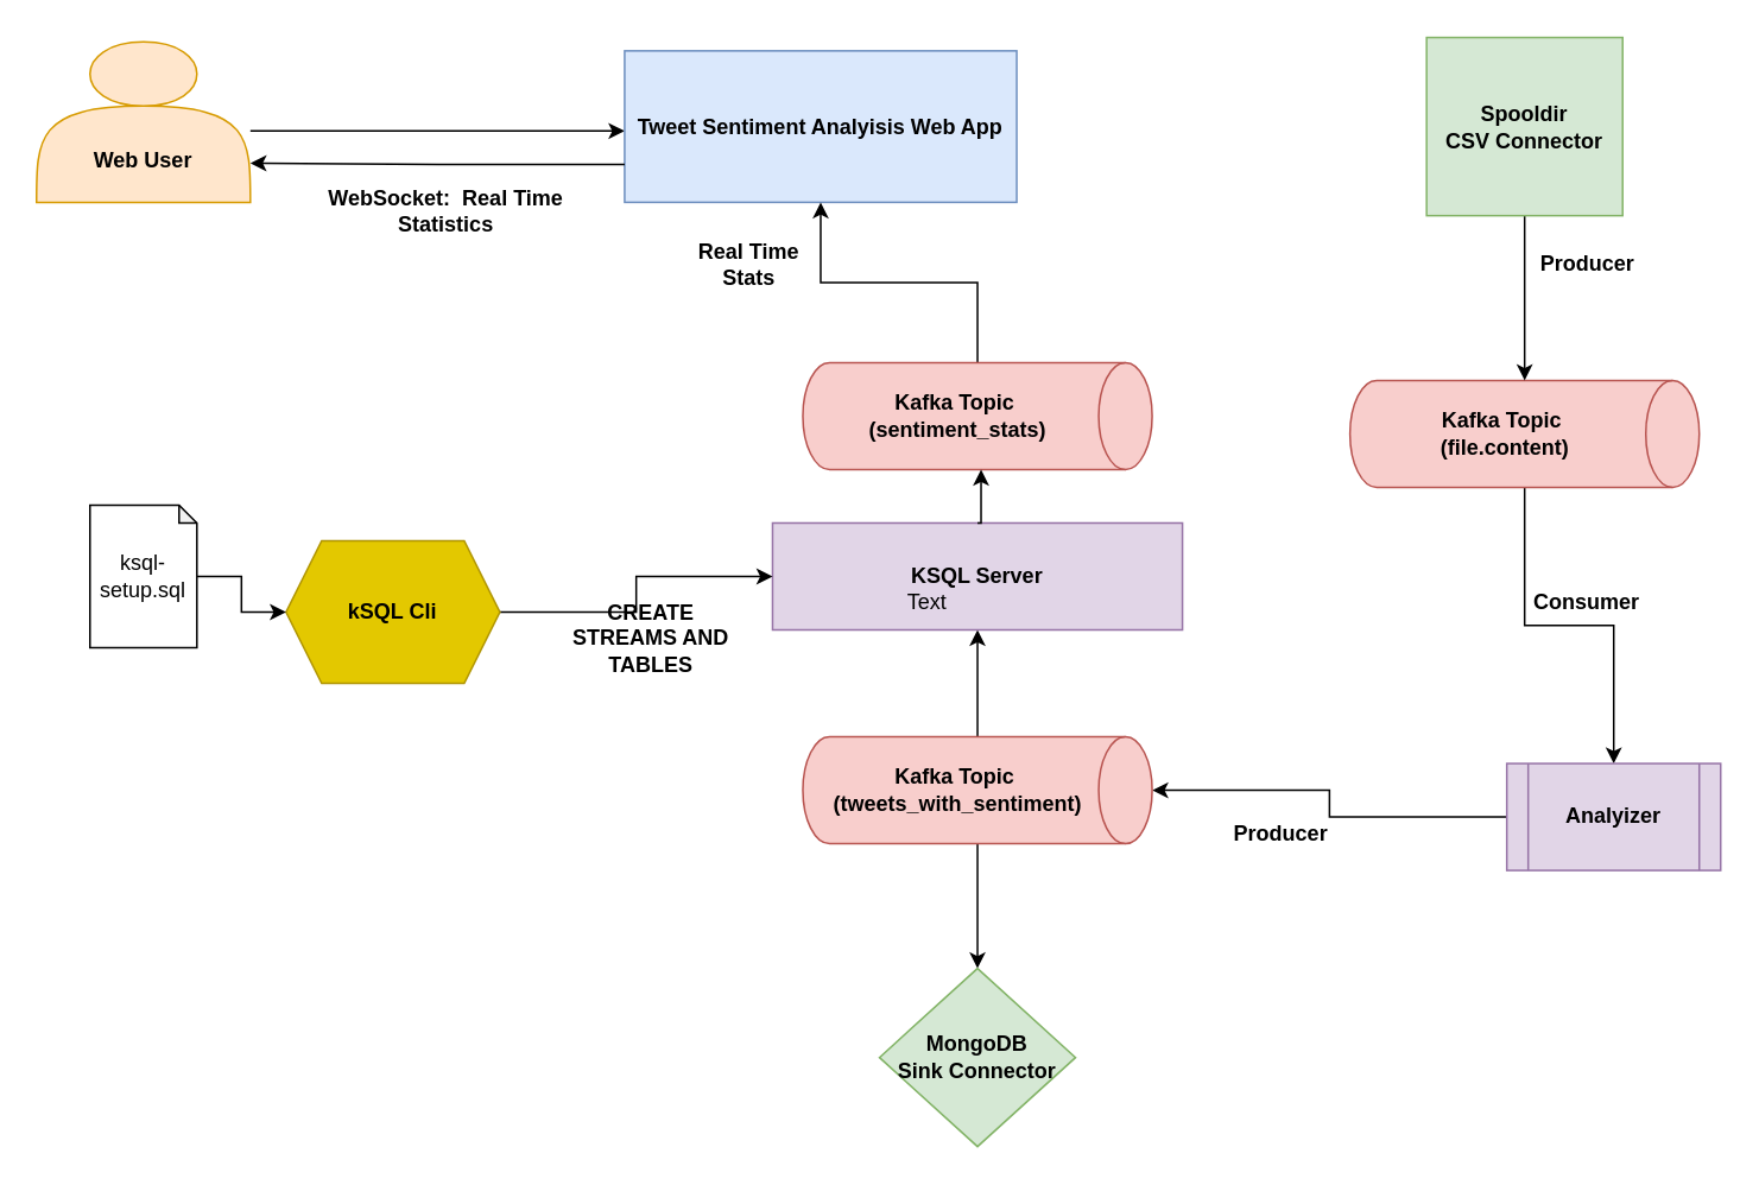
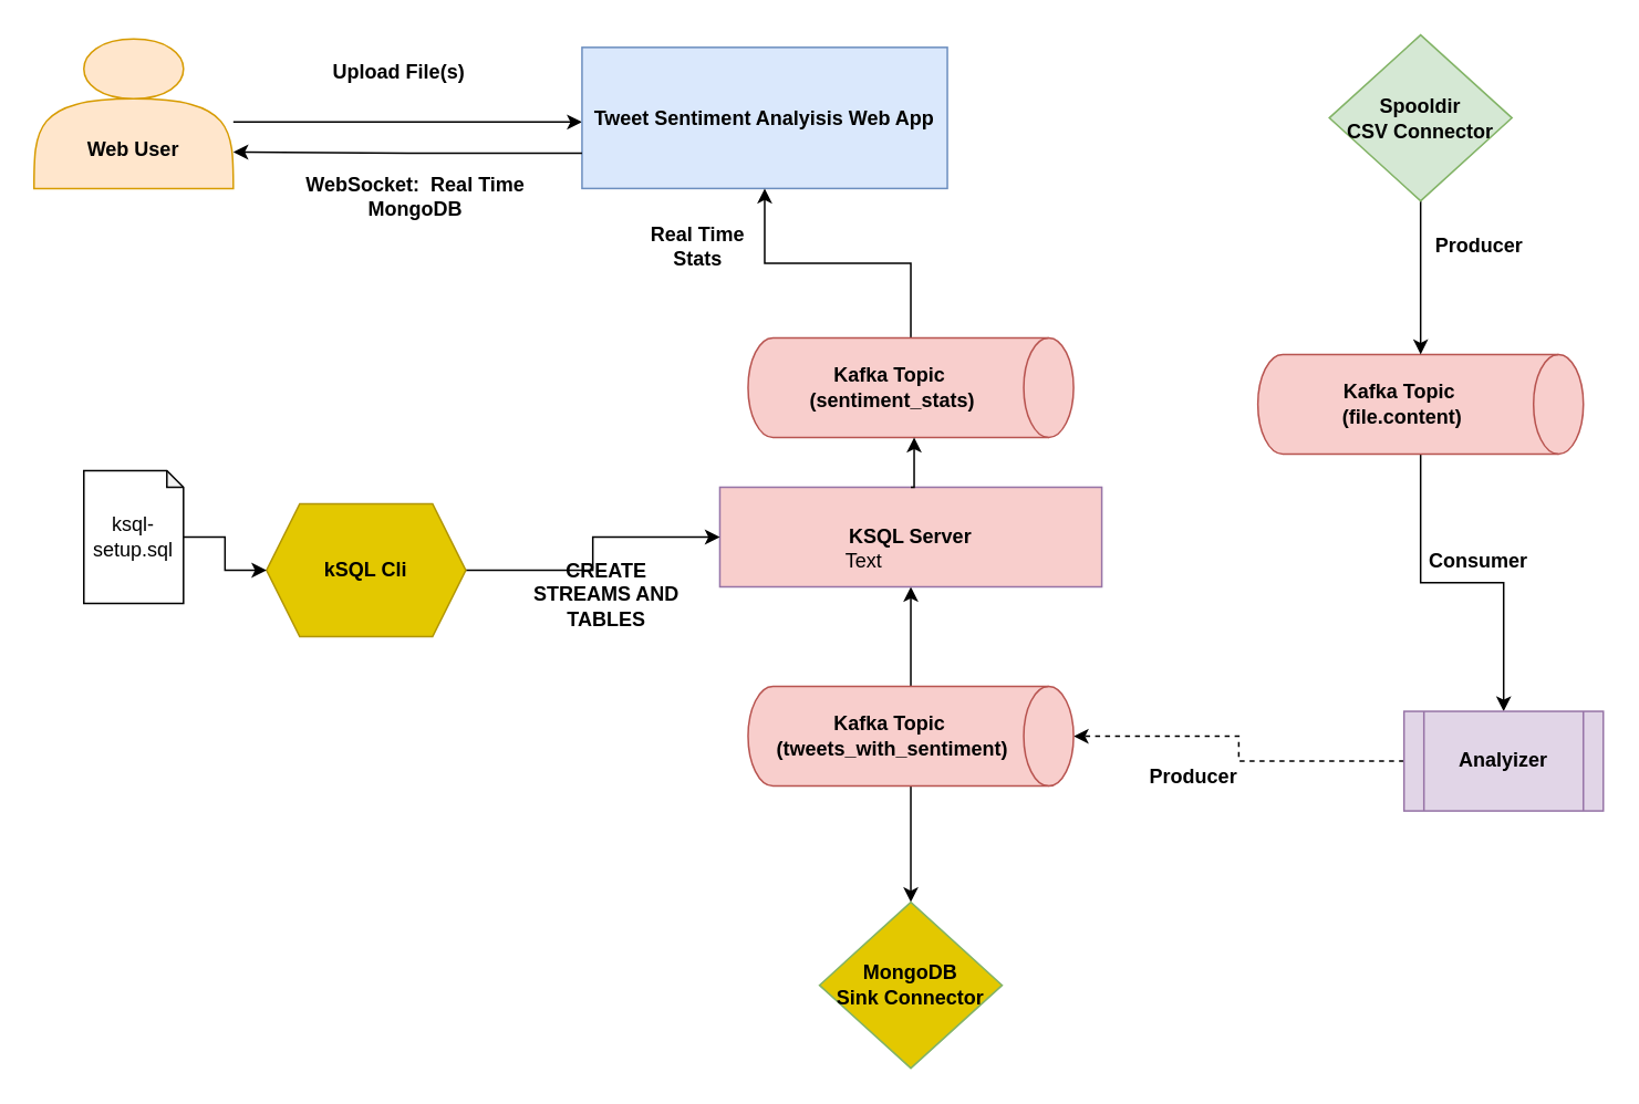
  <mxCell id="0" />
  <mxCell id="1" parent="0" />
  <mxCell id="2" value="" style="edgeStyle=orthogonalEdgeStyle;rounded=0;orthogonalLoop=1;jettySize=auto;html=1;labelBackgroundColor=none;fontColor=default;" edge="1" parent="1" source="3" target="4"><mxGeometry relative="1" as="geometry"><Array as="points"><mxPoint x="170" y="73" /><mxPoint x="170" y="73" /></Array></mxGeometry></mxCell>
  <mxCell id="3" value="&lt;div&gt;&lt;br&gt;&lt;/div&gt;&lt;div&gt;&lt;br&gt;&lt;/div&gt;&lt;div&gt;&lt;br&gt;&lt;/div&gt;&lt;div&gt;Web User&lt;/div&gt;" style="shape=actor;whiteSpace=wrap;html=1;labelBackgroundColor=none;fillColor=#ffe6cc;strokeColor=#d79b00;fontStyle=1" vertex="1" parent="1"><mxGeometry x="20" y="23" width="120" height="90" as="geometry" /></mxCell>
  <mxCell id="4" value="Tweet Sentiment Analyisis Web App" style="whiteSpace=wrap;html=1;labelBackgroundColor=none;fillColor=#dae8fc;strokeColor=#6c8ebf;fontStyle=1" vertex="1" parent="1"><mxGeometry x="350" y="28" width="220" height="85" as="geometry" /></mxCell>
  <mxCell id="5" style="edgeStyle=orthogonalEdgeStyle;rounded=0;orthogonalLoop=1;jettySize=auto;html=1;exitX=0;exitY=0.75;exitDx=0;exitDy=0;labelBackgroundColor=none;fontColor=default;" edge="1" parent="1" source="4"><mxGeometry relative="1" as="geometry"><mxPoint x="140" y="91" as="targetPoint" /></mxGeometry></mxCell>
- <mxCell id="7" value="WebSocket:&amp;nbsp; Real Time Statistics" style="text;html=1;align=center;verticalAlign=middle;whiteSpace=wrap;rounded=0;labelBackgroundColor=none;fontStyle=1" vertex="1" parent="1"><mxGeometry x="180" y="103" width="140" height="30" as="geometry" /></mxCell>
+ <mxCell id="6" value="Upload File(s)" style="text;html=1;align=center;verticalAlign=middle;whiteSpace=wrap;rounded=0;labelBackgroundColor=none;fontStyle=1" vertex="1" parent="1"><mxGeometry x="170" y="28" width="140" height="30" as="geometry" /></mxCell>
+ <mxCell id="7" value="WebSocket:&amp;nbsp; Real Time MongoDB" style="text;html=1;align=center;verticalAlign=middle;whiteSpace=wrap;rounded=0;labelBackgroundColor=none;fontStyle=1" vertex="1" parent="1"><mxGeometry x="180" y="103" width="140" height="30" as="geometry" /></mxCell>
  <mxCell id="8" value="" style="edgeStyle=orthogonalEdgeStyle;rounded=0;orthogonalLoop=1;jettySize=auto;html=1;" edge="1" parent="1" source="9" target="13"><mxGeometry relative="1" as="geometry" /></mxCell>
  <mxCell id="9" value="Kafka Topic&lt;div&gt;&amp;nbsp; (file.content)&amp;nbsp;&lt;/div&gt;" style="shape=cylinder3;whiteSpace=wrap;html=1;boundedLbl=1;backgroundOutline=1;size=15;direction=south;fillColor=#f8cecc;strokeColor=#b85450;fontStyle=1" vertex="1" parent="1"><mxGeometry x="757" y="213" width="196" height="60" as="geometry" /></mxCell>
  <mxCell id="10" value="" style="edgeStyle=orthogonalEdgeStyle;rounded=0;orthogonalLoop=1;jettySize=auto;html=1;" edge="1" parent="1" source="11" target="9"><mxGeometry relative="1" as="geometry" /></mxCell>
- <mxCell id="11" value="Spooldir&lt;div&gt;CSV Connector&lt;/div&gt;" style="whiteSpace=wrap;html=1;fontStyle=1;fillColor=#d5e8d4;strokeColor=#82b366;rounded=0;" vertex="1" parent="1"><mxGeometry x="800" y="20.5" width="110" height="100" as="geometry" /></mxCell>
- <mxCell id="12" value="" style="edgeStyle=orthogonalEdgeStyle;rounded=0;orthogonalLoop=1;jettySize=auto;html=1;" edge="1" parent="1" source="13" target="16"><mxGeometry relative="1" as="geometry" /></mxCell>
+ <mxCell id="11" value="Spooldir&lt;div&gt;CSV Connector&lt;/div&gt;" style="rhombus;whiteSpace=wrap;html=1;fontStyle=1;fillColor=#d5e8d4;strokeColor=#82b366;" vertex="1" parent="1"><mxGeometry x="800" y="20.5" width="110" height="100" as="geometry" /></mxCell>
+ <mxCell id="12" value="" style="edgeStyle=orthogonalEdgeStyle;rounded=0;orthogonalLoop=1;jettySize=auto;html=1;dashed=1;" edge="1" parent="1" source="13" target="16"><mxGeometry relative="1" as="geometry" /></mxCell>
  <mxCell id="13" value="Analyizer" style="shape=process;whiteSpace=wrap;html=1;backgroundOutline=1;fillColor=#e1d5e7;strokeColor=#9673a6;fontStyle=1" vertex="1" parent="1"><mxGeometry x="845" y="428" width="120" height="60" as="geometry" /></mxCell>
  <mxCell id="14" value="" style="edgeStyle=orthogonalEdgeStyle;rounded=0;orthogonalLoop=1;jettySize=auto;html=1;" edge="1" parent="1" source="16" target="17"><mxGeometry relative="1" as="geometry" /></mxCell>
  <mxCell id="15" value="" style="edgeStyle=orthogonalEdgeStyle;rounded=0;orthogonalLoop=1;jettySize=auto;html=1;" edge="1" parent="1" source="16" target="18"><mxGeometry relative="1" as="geometry" /></mxCell>
  <mxCell id="16" value="Kafka Topic&lt;div&gt;&amp;nbsp; (tweets_with_sentiment)&amp;nbsp;&lt;/div&gt;" style="shape=cylinder3;whiteSpace=wrap;html=1;boundedLbl=1;backgroundOutline=1;size=15;direction=south;fillColor=#f8cecc;strokeColor=#b85450;fontStyle=1" vertex="1" parent="1"><mxGeometry x="450" y="413" width="196" height="60" as="geometry" /></mxCell>
- <mxCell id="17" value="MongoDB&lt;div&gt;Sink Connector&lt;/div&gt;" style="rhombus;whiteSpace=wrap;html=1;fillColor=#d5e8d4;strokeColor=#82b366;fontStyle=1" vertex="1" parent="1"><mxGeometry x="493" y="543" width="110" height="100" as="geometry" /></mxCell>
- <mxCell id="18" value="KSQL Server" style="whiteSpace=wrap;html=1;fillColor=#e1d5e7;strokeColor=#9673a6;fontStyle=1" vertex="1" parent="1"><mxGeometry x="433" y="293" width="230" height="60" as="geometry" /></mxCell>
+ <mxCell id="17" value="MongoDB&lt;div&gt;Sink Connector&lt;/div&gt;" style="rhombus;whiteSpace=wrap;html=1;fillColor=#e3c800;strokeColor=#82b366;fontStyle=1;" vertex="1" parent="1"><mxGeometry x="493" y="543" width="110" height="100" as="geometry" /></mxCell>
+ <mxCell id="18" value="KSQL Server" style="whiteSpace=wrap;html=1;fillColor=#f8cecc;strokeColor=#9673a6;fontStyle=1;" vertex="1" parent="1"><mxGeometry x="433" y="293" width="230" height="60" as="geometry" /></mxCell>
  <mxCell id="19" value="Real Time Stats" style="text;html=1;align=center;verticalAlign=middle;whiteSpace=wrap;rounded=0;fontStyle=1" vertex="1" parent="1"><mxGeometry x="390" y="133" width="60" height="30" as="geometry" /></mxCell>
  <mxCell id="20" value="Consumer" style="text;html=1;align=center;verticalAlign=middle;whiteSpace=wrap;rounded=0;fontStyle=1" vertex="1" parent="1"><mxGeometry x="860" y="323" width="60" height="30" as="geometry" /></mxCell>
  <mxCell id="21" value="Producer" style="text;html=1;align=center;verticalAlign=middle;whiteSpace=wrap;rounded=0;fontStyle=1" vertex="1" parent="1"><mxGeometry x="680" y="453" width="77" height="30" as="geometry" /></mxCell>
  <mxCell id="22" value="Producer" style="text;html=1;align=center;verticalAlign=middle;whiteSpace=wrap;rounded=0;fontStyle=1" vertex="1" parent="1"><mxGeometry x="851.5" y="133" width="77" height="30" as="geometry" /></mxCell>
  <mxCell id="23" style="edgeStyle=orthogonalEdgeStyle;rounded=0;orthogonalLoop=1;jettySize=auto;html=1;entryX=0;entryY=0.5;entryDx=0;entryDy=0;" edge="1" parent="1" source="24" target="18"><mxGeometry relative="1" as="geometry" /></mxCell>
  <mxCell id="24" value="kSQL Cli" style="shape=hexagon;perimeter=hexagonPerimeter2;whiteSpace=wrap;html=1;fixedSize=1;fillColor=#e3c800;strokeColor=#B09500;fontStyle=1;fontColor=#000000;" vertex="1" parent="1"><mxGeometry x="160" y="303" width="120" height="80" as="geometry" /></mxCell>
  <mxCell id="25" value="CREATE STREAMS AND TABLES" style="text;html=1;align=center;verticalAlign=middle;whiteSpace=wrap;rounded=0;fontStyle=1" vertex="1" parent="1"><mxGeometry x="310" y="343" width="110" height="30" as="geometry" /></mxCell>
  <mxCell id="26" value="Text" style="text;html=1;align=center;verticalAlign=middle;whiteSpace=wrap;rounded=0;" vertex="1" parent="1"><mxGeometry x="490" y="323" width="60" height="30" as="geometry" /></mxCell>
  <mxCell id="27" value="" style="edgeStyle=orthogonalEdgeStyle;rounded=0;orthogonalLoop=1;jettySize=auto;html=1;" edge="1" parent="1" source="28" target="24"><mxGeometry relative="1" as="geometry" /></mxCell>
  <mxCell id="28" value="ksql-setup.sql" style="shape=note;whiteSpace=wrap;html=1;backgroundOutline=1;darkOpacity=0.05;size=10;" vertex="1" parent="1"><mxGeometry x="50" y="283" width="60" height="80" as="geometry" /></mxCell>
  <mxCell id="29" value="" style="edgeStyle=orthogonalEdgeStyle;rounded=0;orthogonalLoop=1;jettySize=auto;html=1;" edge="1" parent="1" source="30" target="4"><mxGeometry relative="1" as="geometry" /></mxCell>
  <mxCell id="30" value="Kafka Topic&lt;div&gt;&amp;nbsp; (sentiment_stats)&amp;nbsp;&lt;/div&gt;" style="shape=cylinder3;whiteSpace=wrap;html=1;boundedLbl=1;backgroundOutline=1;size=15;direction=south;fillColor=#f8cecc;strokeColor=#b85450;fontStyle=1" vertex="1" parent="1"><mxGeometry x="450" y="203" width="196" height="60" as="geometry" /></mxCell>
  <mxCell id="31" style="edgeStyle=orthogonalEdgeStyle;rounded=0;orthogonalLoop=1;jettySize=auto;html=1;exitX=0.5;exitY=0;exitDx=0;exitDy=0;" edge="1" parent="1" source="18"><mxGeometry relative="1" as="geometry"><mxPoint x="550" y="263" as="targetPoint" /></mxGeometry></mxCell>
